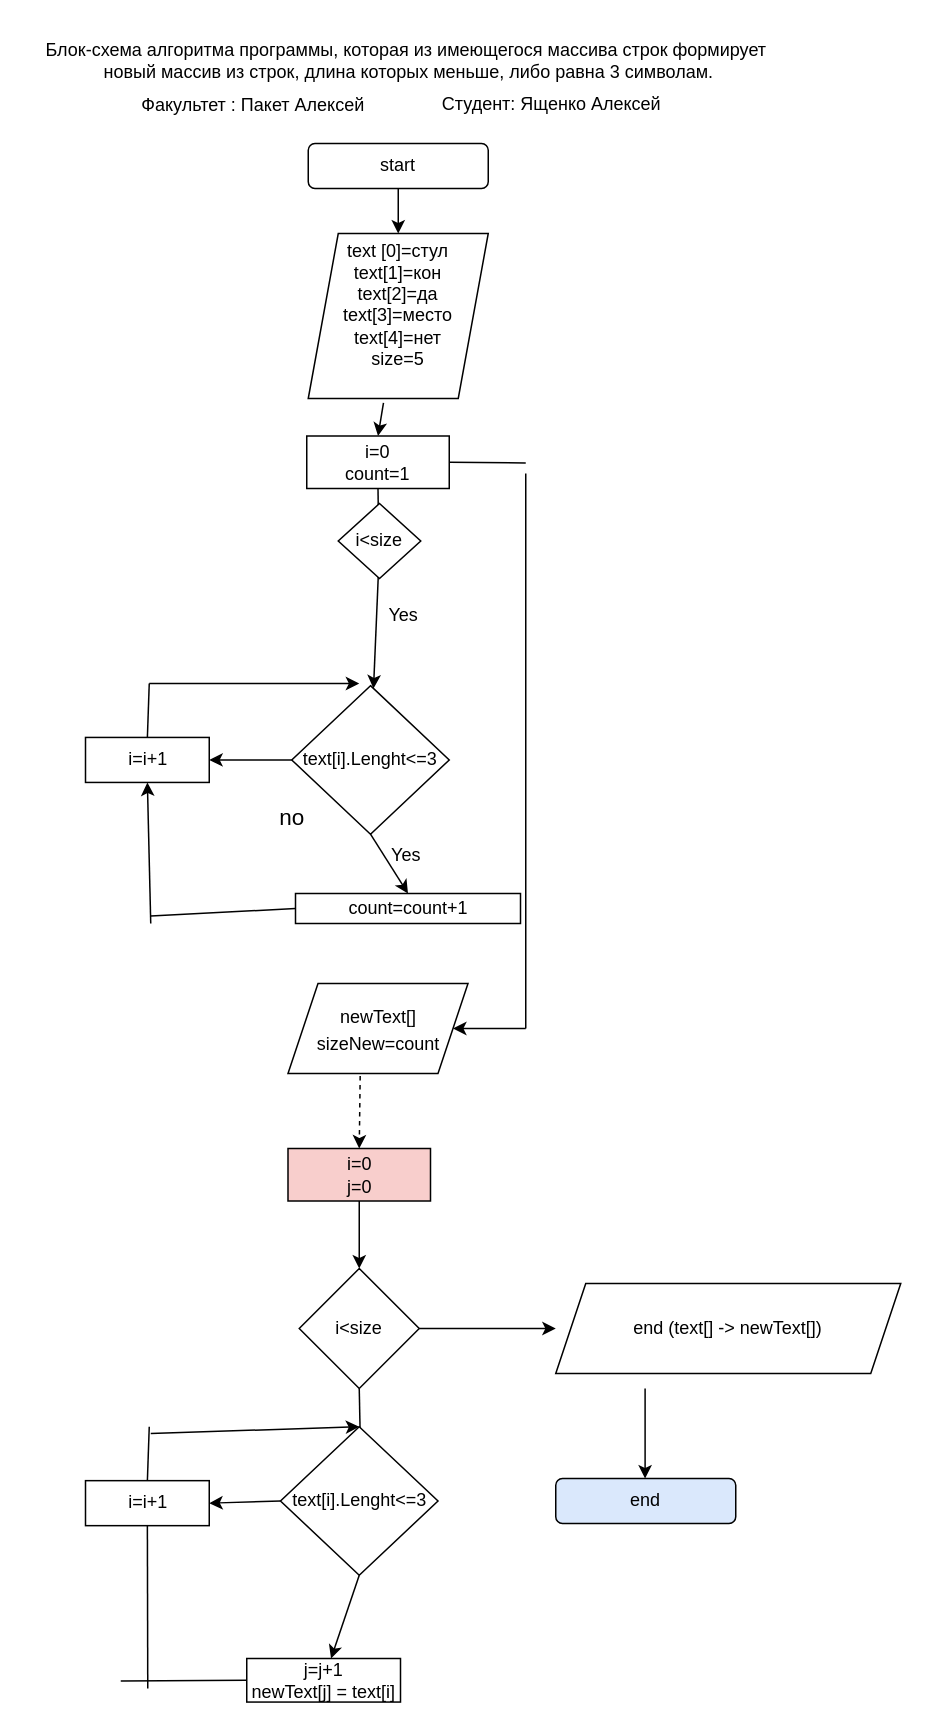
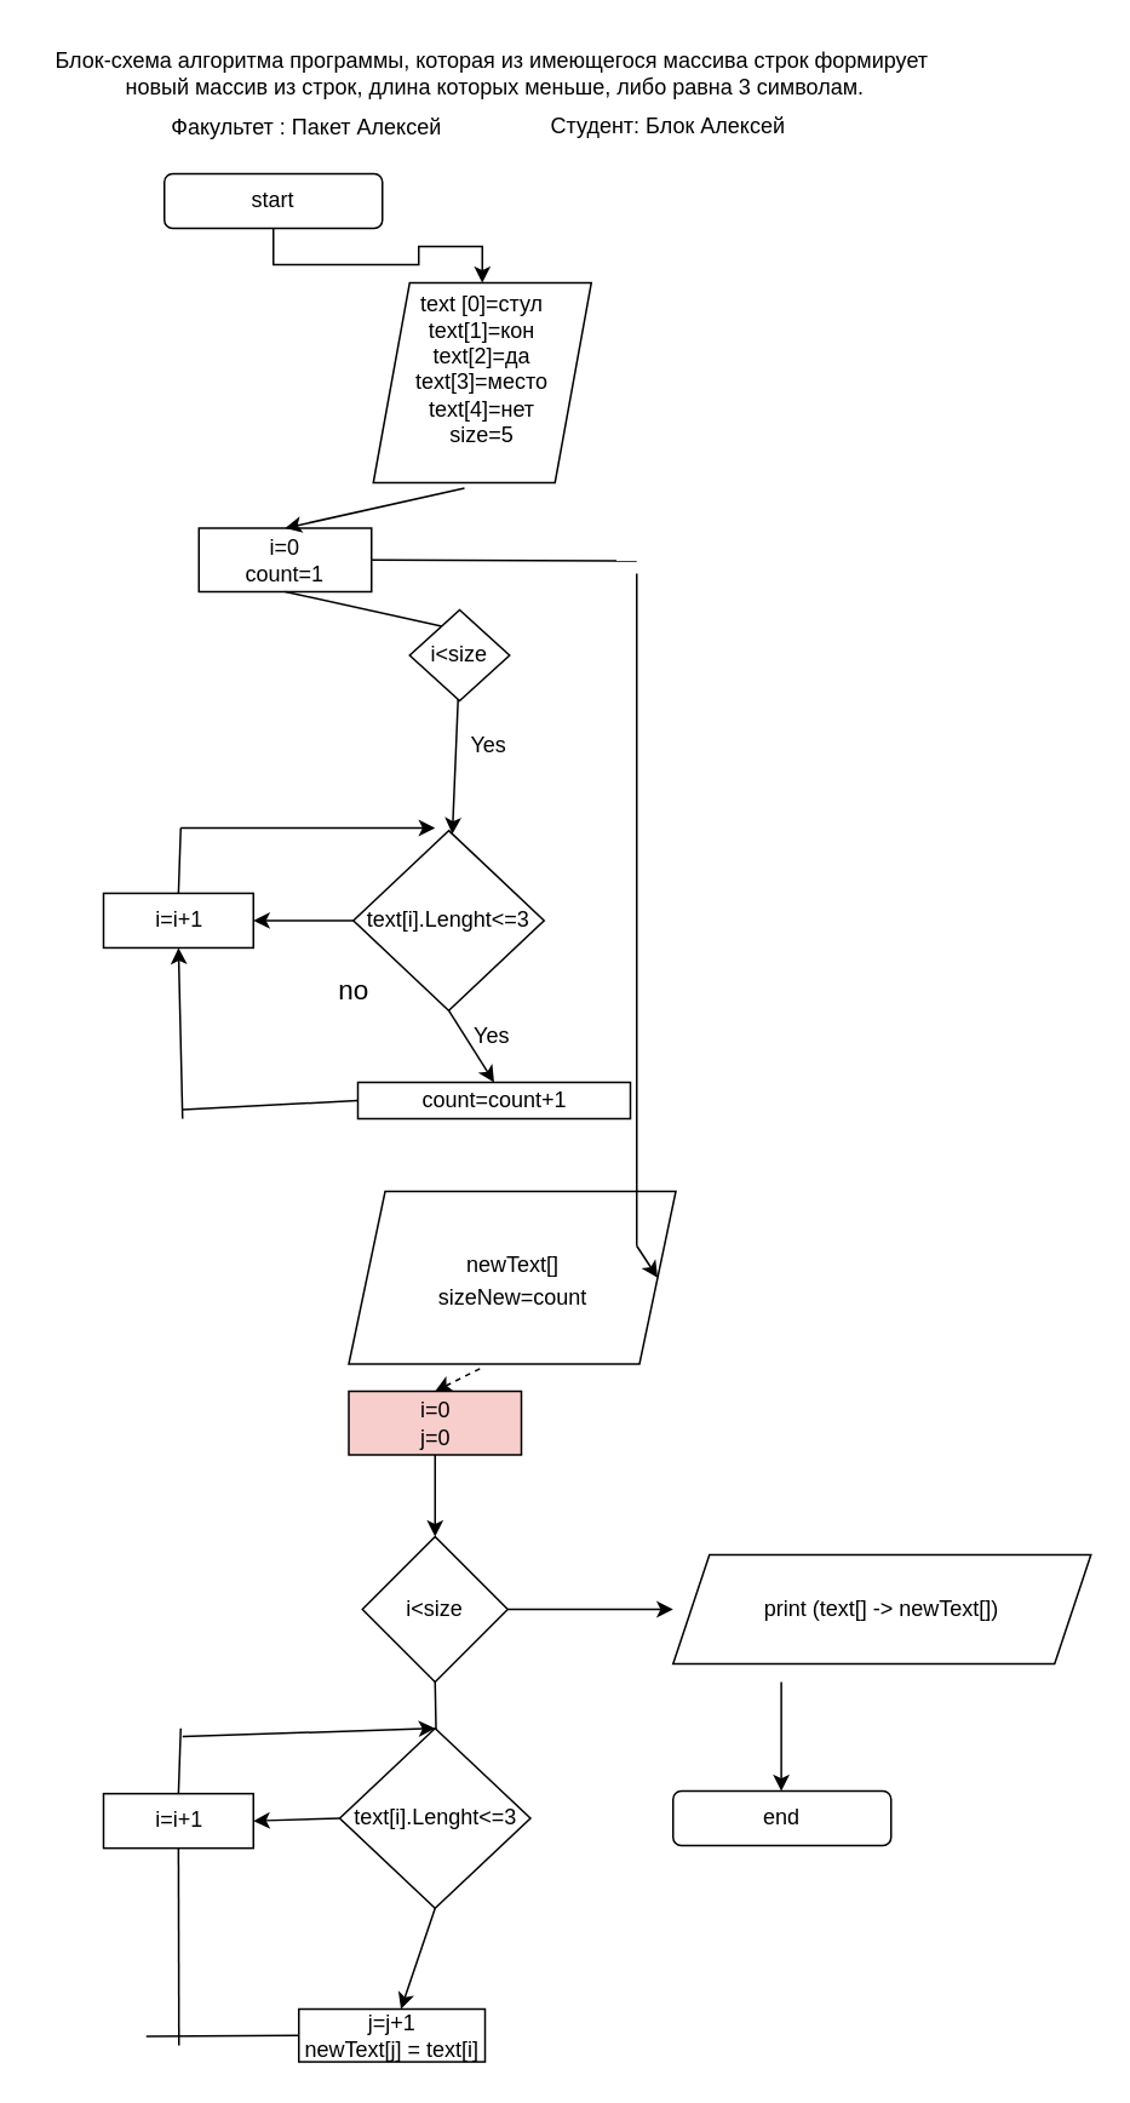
  <mxCell id="0" />
  <mxCell id="1" parent="0" />
  <mxCell id="2" value="&lt;font style=&quot;vertical-align: inherit;&quot;&gt;&lt;font style=&quot;vertical-align: inherit;&quot;&gt;text [0]=стул&lt;br&gt;text[1]=кон&lt;br&gt;text[2]=да&lt;br&gt;text[3]=место&lt;br&gt;text[4]=нет&lt;br&gt;size=5&lt;br&gt;&amp;nbsp;&lt;br&gt;&lt;/font&gt;&lt;/font&gt;" style="shape=parallelogram;perimeter=parallelogramPerimeter;whiteSpace=wrap;html=1;fixedSize=1;" parent="1" vertex="1"><mxGeometry x="205" y="155" width="120" height="110" as="geometry" /></mxCell>
  <mxCell id="3" style="edgeStyle=orthogonalEdgeStyle;rounded=0;orthogonalLoop=1;jettySize=auto;html=1;exitX=0.5;exitY=1;exitDx=0;exitDy=0;entryX=0.5;entryY=0;entryDx=0;entryDy=0;" parent="1" source="4" target="2" edge="1"><mxGeometry relative="1" as="geometry" /></mxCell>
- <mxCell id="4" value="start" style="rounded=1;whiteSpace=wrap;html=1;" parent="1" vertex="1"><mxGeometry x="205" y="95" width="120" height="30" as="geometry" /></mxCell>
+ <mxCell id="4" value="start" style="rounded=1;whiteSpace=wrap;html=1;" parent="1" vertex="1"><mxGeometry x="90" y="95" width="120" height="30" as="geometry" /></mxCell>
  <mxCell id="5" value="count=count+1&lt;br&gt;" style="rounded=0;whiteSpace=wrap;html=1;" parent="1" vertex="1"><mxGeometry x="196.5" y="595" width="150" height="20" as="geometry" /></mxCell>
- <mxCell id="6" value="end" style="rounded=1;whiteSpace=wrap;html=1;fillColor=#dae8fc;" parent="1" vertex="1"><mxGeometry x="370" y="985" width="120" height="30" as="geometry" /></mxCell>
+ <mxCell id="6" value="end" style="rounded=1;whiteSpace=wrap;html=1;" parent="1" vertex="1"><mxGeometry x="370" y="985" width="120" height="30" as="geometry" /></mxCell>
  <mxCell id="7" value="&lt;font style=&quot;vertical-align: inherit;&quot;&gt;&lt;font style=&quot;vertical-align: inherit;&quot;&gt;&lt;font style=&quot;vertical-align: inherit;&quot;&gt;&lt;font style=&quot;vertical-align: inherit;&quot;&gt;Блок-схема алгоритма&amp;nbsp;программы, которая из имеющегося массива строк формирует&lt;br&gt;&amp;nbsp;новый массив из строк, длина которых меньше, либо равна 3 символам. &lt;/font&gt;&lt;/font&gt;&lt;/font&gt;&lt;/font&gt;" style="text;html=1;align=center;verticalAlign=middle;resizable=0;points=[];autosize=1;strokeColor=none;fillColor=none;" parent="1" vertex="1"><mxGeometry x="20" y="20" width="500" height="40" as="geometry" /></mxCell>
  <mxCell id="8" value="Факультет : Пакет Алексей" style="text;html=1;align=center;verticalAlign=middle;resizable=0;points=[];autosize=1;strokeColor=none;fillColor=none;" parent="1" vertex="1"><mxGeometry x="67.5" y="55" width="200" height="30" as="geometry" /></mxCell>
- <mxCell id="9" value="Студент: Ященко Алексей" style="text;html=1;align=center;verticalAlign=middle;resizable=0;points=[];autosize=1;strokeColor=none;fillColor=none;" parent="1" vertex="1"><mxGeometry x="282" y="54" width="170" height="30" as="geometry" /></mxCell>
+ <mxCell id="9" value="Студент: Блок Алексей" style="text;html=1;align=center;verticalAlign=middle;resizable=0;points=[];autosize=1;strokeColor=none;fillColor=none;" parent="1" vertex="1"><mxGeometry x="282" y="54" width="170" height="30" as="geometry" /></mxCell>
  <mxCell id="10" value="text[i].Lenght&amp;lt;=3" style="rhombus;whiteSpace=wrap;html=1;" parent="1" vertex="1"><mxGeometry x="194" y="456.44" width="105" height="99.04" as="geometry" /></mxCell>
  <mxCell id="11" value="" style="endArrow=classic;html=1;rounded=0;exitX=0.5;exitY=1;exitDx=0;exitDy=0;entryX=0.5;entryY=0;entryDx=0;entryDy=0;" parent="1" edge="1"><mxGeometry width="50" height="50" relative="1" as="geometry"><mxPoint x="429.57" y="925" as="sourcePoint" /><mxPoint x="429.57" y="985" as="targetPoint" /></mxGeometry></mxCell>
  <mxCell id="12" value="no" style="endArrow=classic;html=1;rounded=0;fontSize=15;exitX=0.5;exitY=1;exitDx=0;exitDy=0;entryX=0.5;entryY=0;entryDx=0;entryDy=0;" parent="1" source="10" target="5" edge="1"><mxGeometry x="-1" y="-91" width="50" height="50" relative="1" as="geometry"><mxPoint x="249" y="495.96" as="sourcePoint" /><mxPoint x="299" y="445.96" as="targetPoint" /><Array as="points" /><mxPoint x="24" y="-60" as="offset" /></mxGeometry></mxCell>
  <mxCell id="13" value="" style="endArrow=none;html=1;rounded=0;fontSize=15;exitX=0;exitY=0.5;exitDx=0;exitDy=0;" parent="1" source="5" edge="1"><mxGeometry width="50" height="50" relative="1" as="geometry"><mxPoint x="229" y="615.96" as="sourcePoint" /><mxPoint x="100" y="610" as="targetPoint" /></mxGeometry></mxCell>
- <mxCell id="14" value="&lt;span style=&quot;font-size: 12px;&quot;&gt;newText[]&lt;br&gt;sizeNew=count&lt;br&gt;&lt;/span&gt;" style="shape=parallelogram;perimeter=parallelogramPerimeter;whiteSpace=wrap;html=1;fixedSize=1;fontSize=15;" parent="1" vertex="1"><mxGeometry x="191.5" y="655" width="120" height="60" as="geometry" /></mxCell>
- <mxCell id="15" value="i=0&lt;br&gt;count=1" style="rounded=0;whiteSpace=wrap;html=1;" parent="1" vertex="1"><mxGeometry x="204" y="290" width="95" height="35" as="geometry" /></mxCell>
+ <mxCell id="14" value="&lt;span style=&quot;font-size: 12px;&quot;&gt;newText[]&lt;br&gt;sizeNew=count&lt;br&gt;&lt;/span&gt;" style="shape=parallelogram;perimeter=parallelogramPerimeter;whiteSpace=wrap;html=1;fixedSize=1;fontSize=15;" parent="1" vertex="1"><mxGeometry x="191.5" y="655" width="180" height="95" as="geometry" /></mxCell>
+ <mxCell id="15" value="i=0&lt;br&gt;count=1" style="rounded=0;whiteSpace=wrap;html=1;" parent="1" vertex="1"><mxGeometry x="109" y="290" width="95" height="35" as="geometry" /></mxCell>
  <mxCell id="16" value="" style="endArrow=classic;html=1;rounded=0;exitX=0.418;exitY=1.027;exitDx=0;exitDy=0;exitPerimeter=0;entryX=0.5;entryY=0;entryDx=0;entryDy=0;" parent="1" source="2" target="15" edge="1"><mxGeometry width="50" height="50" relative="1" as="geometry"><mxPoint x="440" y="345" as="sourcePoint" /><mxPoint x="490" y="295" as="targetPoint" /></mxGeometry></mxCell>
  <mxCell id="17" value="i=i+1" style="rounded=0;whiteSpace=wrap;html=1;" vertex="1" parent="1"><mxGeometry x="56.5" y="490.96" width="82.5" height="30" as="geometry" /></mxCell>
  <mxCell id="18" value="" style="endArrow=classic;html=1;rounded=0;exitX=0;exitY=0.5;exitDx=0;exitDy=0;entryX=1;entryY=0.5;entryDx=0;entryDy=0;" edge="1" parent="1" source="10" target="17"><mxGeometry width="50" height="50" relative="1" as="geometry"><mxPoint x="69" y="695" as="sourcePoint" /><mxPoint x="119" y="645" as="targetPoint" /></mxGeometry></mxCell>
  <mxCell id="19" value="Yes" style="text;html=1;align=center;verticalAlign=middle;resizable=0;points=[];autosize=1;strokeColor=none;fillColor=none;" vertex="1" parent="1"><mxGeometry x="250" y="555.48" width="40" height="30" as="geometry" /></mxCell>
  <mxCell id="20" value="" style="endArrow=classic;html=1;rounded=0;entryX=0.5;entryY=1;entryDx=0;entryDy=0;" edge="1" parent="1" target="17"><mxGeometry width="50" height="50" relative="1" as="geometry"><mxPoint x="100" y="615" as="sourcePoint" /><mxPoint x="109" y="565" as="targetPoint" /></mxGeometry></mxCell>
  <mxCell id="21" value="" style="endArrow=none;html=1;rounded=0;exitX=0.5;exitY=0;exitDx=0;exitDy=0;" edge="1" parent="1" source="17"><mxGeometry width="50" height="50" relative="1" as="geometry"><mxPoint x="269" y="555" as="sourcePoint" /><mxPoint x="99" y="455" as="targetPoint" /></mxGeometry></mxCell>
  <mxCell id="22" value="" style="endArrow=classic;html=1;rounded=0;exitX=0.5;exitY=1;exitDx=0;exitDy=0;startArrow=none;" edge="1" parent="1" target="10"><mxGeometry width="50" height="50" relative="1" as="geometry"><mxPoint x="252" y="375.96" as="sourcePoint" /><mxPoint x="330" y="405" as="targetPoint" /></mxGeometry></mxCell>
  <mxCell id="23" value="" style="endArrow=classic;html=1;rounded=0;" edge="1" parent="1"><mxGeometry width="50" height="50" relative="1" as="geometry"><mxPoint x="99" y="455" as="sourcePoint" /><mxPoint x="239" y="455" as="targetPoint" /></mxGeometry></mxCell>
  <mxCell id="24" value="" style="endArrow=none;html=1;rounded=0;exitX=0.5;exitY=1;exitDx=0;exitDy=0;" edge="1" parent="1" source="15"><mxGeometry width="50" height="50" relative="1" as="geometry"><mxPoint x="251.5" y="325" as="sourcePoint" /><mxPoint x="251.791" y="345.96" as="targetPoint" /></mxGeometry></mxCell>
  <mxCell id="25" value="i&amp;lt;size" style="rhombus;whiteSpace=wrap;html=1;" vertex="1" parent="1"><mxGeometry x="225" y="335" width="55" height="50" as="geometry" /></mxCell>
  <mxCell id="26" value="Yes" style="text;whiteSpace=wrap;html=1;" vertex="1" parent="1"><mxGeometry x="257" y="395.96" width="50" height="40" as="geometry" /></mxCell>
  <mxCell id="27" value="" style="endArrow=classic;html=1;rounded=0;entryX=1;entryY=0.5;entryDx=0;entryDy=0;" edge="1" parent="1" target="14"><mxGeometry width="50" height="50" relative="1" as="geometry"><mxPoint x="350" y="685" as="sourcePoint" /><mxPoint x="-30" y="660" as="targetPoint" /></mxGeometry></mxCell>
  <mxCell id="28" value="" style="endArrow=none;html=1;rounded=0;exitX=1;exitY=0.5;exitDx=0;exitDy=0;" edge="1" parent="1" source="15"><mxGeometry width="50" height="50" relative="1" as="geometry"><mxPoint x="280" y="335" as="sourcePoint" /><mxPoint x="350" y="308" as="targetPoint" /></mxGeometry></mxCell>
  <mxCell id="29" value="" style="endArrow=none;html=1;rounded=0;" edge="1" parent="1"><mxGeometry width="50" height="50" relative="1" as="geometry"><mxPoint x="350" y="685" as="sourcePoint" /><mxPoint x="350" y="315" as="targetPoint" /></mxGeometry></mxCell>
  <mxCell id="30" value="i&amp;lt;size" style="rhombus;whiteSpace=wrap;html=1;" vertex="1" parent="1"><mxGeometry x="199" y="845" width="80" height="80" as="geometry" /></mxCell>
  <mxCell id="31" value="i=0&lt;br&gt;j=0" style="rounded=0;whiteSpace=wrap;html=1;fillColor=#f8cecc;" vertex="1" parent="1"><mxGeometry x="191.5" y="765" width="95" height="35" as="geometry" /></mxCell>
  <mxCell id="32" value="" style="endArrow=classic;html=1;rounded=0;exitX=0.401;exitY=1.027;exitDx=0;exitDy=0;exitPerimeter=0;entryX=0.5;entryY=0;entryDx=0;entryDy=0;dashed=1;" edge="1" parent="1" source="14" target="31"><mxGeometry width="50" height="50" relative="1" as="geometry"><mxPoint x="280" y="745" as="sourcePoint" /><mxPoint x="330" y="695" as="targetPoint" /></mxGeometry></mxCell>
  <mxCell id="33" value="" style="endArrow=classic;html=1;rounded=0;exitX=0.5;exitY=1;exitDx=0;exitDy=0;" edge="1" parent="1" source="31" target="30"><mxGeometry width="50" height="50" relative="1" as="geometry"><mxPoint x="280" y="925" as="sourcePoint" /><mxPoint x="330" y="875" as="targetPoint" /></mxGeometry></mxCell>
  <mxCell id="34" value="" style="endArrow=classic;html=1;rounded=0;exitX=0.5;exitY=1;exitDx=0;exitDy=0;" edge="1" parent="1" source="30"><mxGeometry width="50" height="50" relative="1" as="geometry"><mxPoint x="280" y="925" as="sourcePoint" /><mxPoint x="240" y="975" as="targetPoint" /></mxGeometry></mxCell>
  <mxCell id="35" value="text[i].Lenght&amp;lt;=3" style="rhombus;whiteSpace=wrap;html=1;" vertex="1" parent="1"><mxGeometry x="186.5" y="950.48" width="105" height="99.04" as="geometry" /></mxCell>
  <mxCell id="36" value="" style="endArrow=classic;html=1;rounded=0;exitX=1;exitY=0.5;exitDx=0;exitDy=0;" edge="1" parent="1" source="30"><mxGeometry width="50" height="50" relative="1" as="geometry"><mxPoint x="280" y="935" as="sourcePoint" /><mxPoint x="370" y="885" as="targetPoint" /></mxGeometry></mxCell>
- <mxCell id="37" value="end (text[] -&amp;gt; newText[])" style="shape=parallelogram;perimeter=parallelogramPerimeter;whiteSpace=wrap;html=1;fixedSize=1;" vertex="1" parent="1"><mxGeometry x="370" y="855" width="230" height="60" as="geometry" /></mxCell>
+ <mxCell id="37" value="print (text[] -&amp;gt; newText[])" style="shape=parallelogram;perimeter=parallelogramPerimeter;whiteSpace=wrap;html=1;fixedSize=1;" vertex="1" parent="1"><mxGeometry x="370" y="855" width="230" height="60" as="geometry" /></mxCell>
  <mxCell id="38" value="j=j+1&lt;br&gt;newText[j] = text[i]" style="rounded=0;whiteSpace=wrap;html=1;" vertex="1" parent="1"><mxGeometry x="164" y="1105" width="102.5" height="29.04" as="geometry" /></mxCell>
  <mxCell id="39" value="" style="endArrow=classic;html=1;rounded=0;exitX=0.5;exitY=1;exitDx=0;exitDy=0;" edge="1" parent="1" source="35" target="38"><mxGeometry width="50" height="50" relative="1" as="geometry"><mxPoint x="580" y="1125" as="sourcePoint" /><mxPoint x="630" y="1075" as="targetPoint" /></mxGeometry></mxCell>
  <mxCell id="40" value="i=i+1" style="rounded=0;whiteSpace=wrap;html=1;" vertex="1" parent="1"><mxGeometry x="56.5" y="986.44" width="82.5" height="30" as="geometry" /></mxCell>
  <mxCell id="41" value="" style="endArrow=none;html=1;rounded=0;exitX=0.5;exitY=0;exitDx=0;exitDy=0;" edge="1" parent="1" source="40"><mxGeometry width="50" height="50" relative="1" as="geometry"><mxPoint x="269" y="1050.48" as="sourcePoint" /><mxPoint x="99" y="950.48" as="targetPoint" /></mxGeometry></mxCell>
  <mxCell id="42" value="" style="endArrow=classic;html=1;rounded=0;exitX=0;exitY=0.5;exitDx=0;exitDy=0;entryX=1;entryY=0.5;entryDx=0;entryDy=0;" edge="1" parent="1" source="35" target="40"><mxGeometry width="50" height="50" relative="1" as="geometry"><mxPoint x="300" y="975" as="sourcePoint" /><mxPoint x="350" y="925" as="targetPoint" /></mxGeometry></mxCell>
  <mxCell id="43" value="" style="endArrow=none;html=1;rounded=0;entryX=0;entryY=0.5;entryDx=0;entryDy=0;" edge="1" parent="1" target="38"><mxGeometry width="50" height="50" relative="1" as="geometry"><mxPoint x="80" y="1120" as="sourcePoint" /><mxPoint x="122.75" y="1065" as="targetPoint" /></mxGeometry></mxCell>
  <mxCell id="44" value="" style="endArrow=none;html=1;rounded=0;entryX=0.5;entryY=1;entryDx=0;entryDy=0;" edge="1" parent="1" target="40"><mxGeometry width="50" height="50" relative="1" as="geometry"><mxPoint x="98" y="1125" as="sourcePoint" /><mxPoint x="350" y="925" as="targetPoint" /></mxGeometry></mxCell>
  <mxCell id="45" value="" style="endArrow=classic;html=1;rounded=0;entryX=0.5;entryY=0;entryDx=0;entryDy=0;" edge="1" parent="1" target="35"><mxGeometry width="50" height="50" relative="1" as="geometry"><mxPoint x="100" y="955" as="sourcePoint" /><mxPoint x="350" y="925" as="targetPoint" /></mxGeometry></mxCell>
